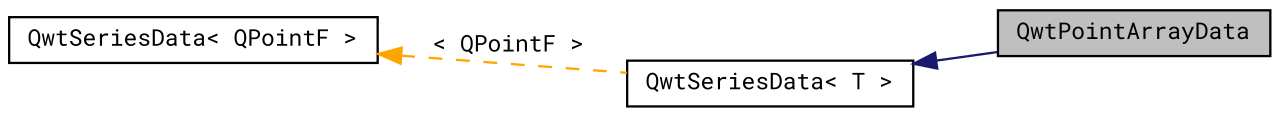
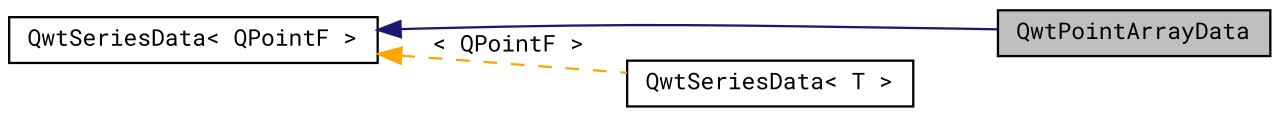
  digraph {
    fontname="Roboto Mono"
    rankdir=LR
    node [color=black fillcolor=white fontname="Roboto Mono" fontsize=10 shape=record style=filled]
    edge [dir=back fontname="Roboto Mono" fontsize=10 labelfontname=FreeSans labelfontsize=10]
    n1 [fillcolor=grey75 fontcolor=black height=0.2 label=QwtPointArrayData width=0.4]
    n2 [height=0.2 label="QwtSeriesData\< QPointF \>" width=0.4]
    n3 [height=0.2 label="QwtSeriesData\< T \>" width=0.4]
-   n3 -> n1 [color=midnightblue style=solid]
+   n2 -> n1 [color=midnightblue style=solid]
    n2 -> n3 [color=orange label=" \< QPointF \>" style=dashed]
  }
